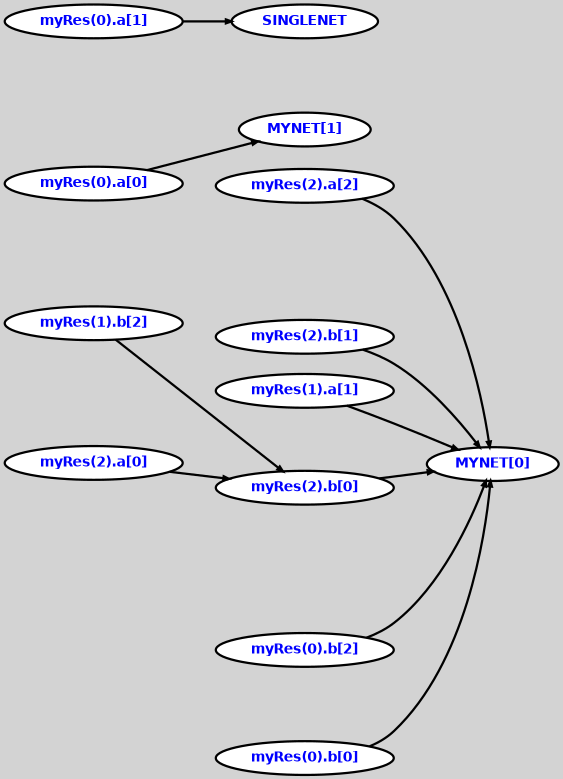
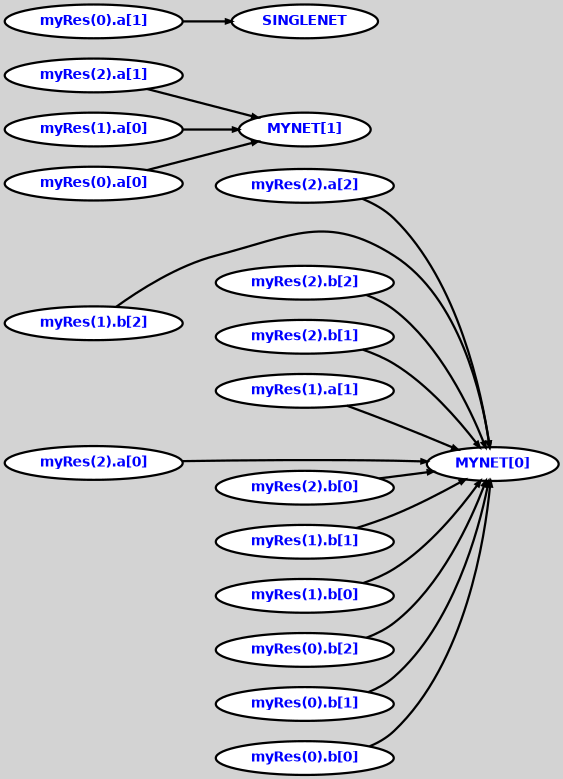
  digraph {
    bgcolor=lightgrey
    ordering=out
    rankdir=LR
    ranksep=.4
    node [color=black fillcolor=white fixedsize=false fontcolor=blue fontname="Helvetica-bold" fontsize=12 style="filled, solid, bold"]
    edge [arrowsize=.5 color=black style=bold]
    n1 [height=.25 label="MYNET[0]" width=.25]
    n2 [height=.25 label="MYNET[1]" width=.25]
    n3 [height=.25 label=SINGLENET width=.25]
    n4 [height=.25 label="myRes(2).a[2]" width=.25]
+   n5 [height=.25 label="myRes(2).a[1]" width=.25]
    n6 [height=.25 label="myRes(2).a[0]" width=.25]
+   n7 [height=.25 label="myRes(2).b[2]" width=.25]
    n8 [height=.25 label="myRes(2).b[1]" width=.25]
    n9 [height=.25 label="myRes(2).b[0]" width=.25]
    n10 [height=.25 label="myRes(1).a[1]" width=.25]
+   n11 [height=.25 label="myRes(1).a[0]" width=.25]
    n12 [height=.25 label="myRes(1).b[2]" width=.25]
+   n13 [height=.25 label="myRes(1).b[1]" width=.25]
+   n14 [height=.25 label="myRes(1).b[0]" width=.25]
    n15 [height=.25 label="myRes(0).a[1]" width=.25]
    n16 [height=.25 label="myRes(0).a[0]" width=.25]
    n17 [height=.25 label="myRes(0).b[2]" width=.25]
+   n18 [height=.25 label="myRes(0).b[1]" width=.25]
    n19 [height=.25 label="myRes(0).b[0]" width=.25]
    n4 -> n1
-   n6 -> n9
+   n5 -> n2
+   n6 -> n1
+   n7 -> n1
    n8 -> n1
    n9 -> n1
    n10 -> n1
-   n12 -> n9
+   n11 -> n2
+   n12 -> n1
+   n13 -> n1
+   n14 -> n1
    n15 -> n3
    n16 -> n2
    n17 -> n1
+   n18 -> n1
    n19 -> n1
  }
